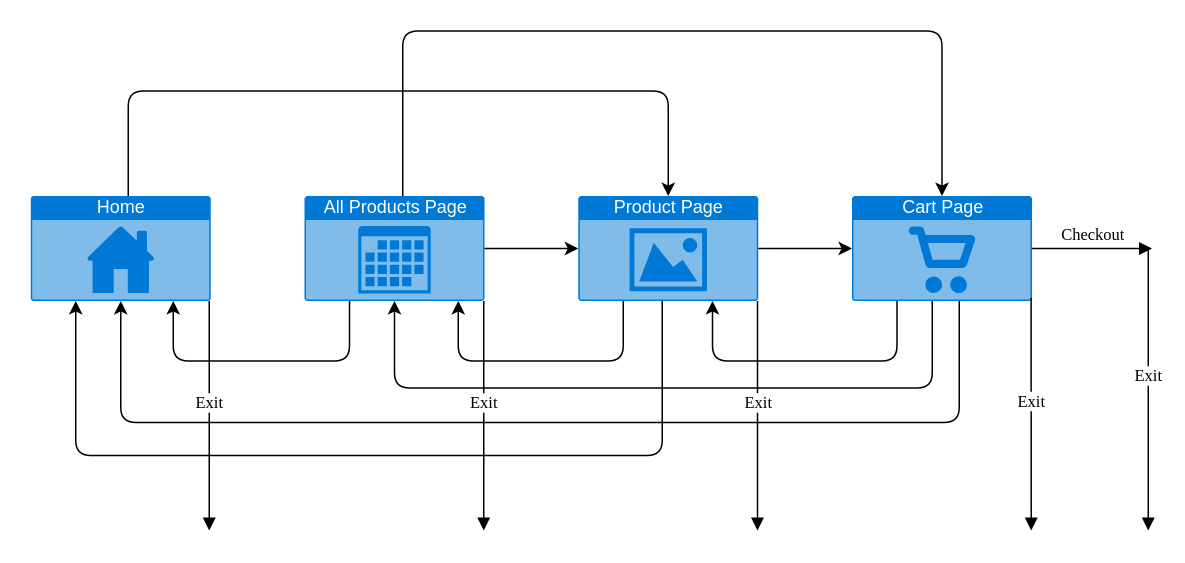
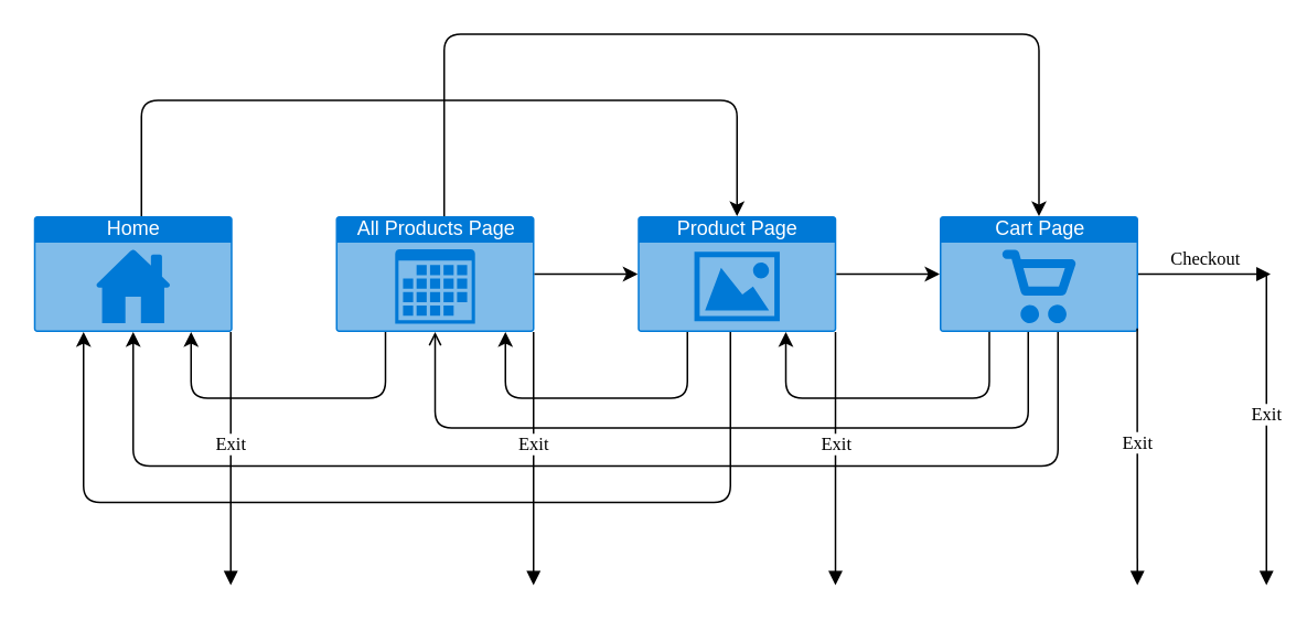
  <mxCell id="0" />
  <mxCell id="1" parent="0" />
  <mxCell id="2" value="Product Page" style="html=1;strokeColor=none;fillColor=#0079D6;labelPosition=center;verticalLabelPosition=middle;verticalAlign=top;align=center;fontSize=12;outlineConnect=0;spacingTop=-6;fontColor=#FFFFFF;shape=mxgraph.sitemap.photo;" parent="1" vertex="1"><mxGeometry x="385" y="130" width="120" height="70" as="geometry" /></mxCell>
  <mxCell id="3" value="Home" style="html=1;strokeColor=none;fillColor=#0079D6;labelPosition=center;verticalLabelPosition=middle;verticalAlign=top;align=center;fontSize=12;outlineConnect=0;spacingTop=-6;fontColor=#FFFFFF;shape=mxgraph.sitemap.home;" parent="1" vertex="1"><mxGeometry x="20" y="130" width="120" height="70" as="geometry" /></mxCell>
  <mxCell id="4" value="All Products Page" style="html=1;strokeColor=none;fillColor=#0079D6;labelPosition=center;verticalLabelPosition=middle;verticalAlign=top;align=center;fontSize=12;outlineConnect=0;spacingTop=-6;fontColor=#FFFFFF;shape=mxgraph.sitemap.calendar;" parent="1" vertex="1"><mxGeometry x="202.5" y="130" width="120" height="70" as="geometry" /></mxCell>
  <mxCell id="5" value="Cart Page" style="html=1;strokeColor=none;fillColor=#0079D6;labelPosition=center;verticalLabelPosition=middle;verticalAlign=top;align=center;fontSize=12;outlineConnect=0;spacingTop=-6;fontColor=#FFFFFF;shape=mxgraph.sitemap.shopping;" parent="1" vertex="1"><mxGeometry x="567.5" y="130" width="120" height="70" as="geometry" /></mxCell>
  <mxCell id="6" value="" style="endArrow=classic;html=1;fontFamily=Times New Roman;exitX=1;exitY=0.5;exitDx=0;exitDy=0;exitPerimeter=0;" parent="1" edge="1"><mxGeometry width="50" height="50" relative="1" as="geometry"><mxPoint x="322.5" y="165" as="sourcePoint" /><mxPoint x="385" y="165" as="targetPoint" /></mxGeometry></mxCell>
  <mxCell id="7" value="" style="endArrow=classic;html=1;fontFamily=Times New Roman;exitX=1;exitY=0.5;exitDx=0;exitDy=0;exitPerimeter=0;" parent="1" edge="1"><mxGeometry width="50" height="50" relative="1" as="geometry"><mxPoint x="505" y="165" as="sourcePoint" /><mxPoint x="567.5" y="165" as="targetPoint" /></mxGeometry></mxCell>
  <mxCell id="8" value="" style="edgeStyle=segmentEdgeStyle;endArrow=classic;html=1;fontFamily=Times New Roman;" parent="1" source="3" target="2" edge="1"><mxGeometry width="50" height="50" relative="1" as="geometry"><mxPoint x="85" y="120" as="sourcePoint" /><mxPoint x="435" y="60" as="targetPoint" /><Array as="points"><mxPoint x="85" y="60" /><mxPoint x="445" y="60" /></Array></mxGeometry></mxCell>
  <mxCell id="9" value="" style="edgeStyle=segmentEdgeStyle;endArrow=classic;html=1;fontFamily=Times New Roman;" parent="1" edge="1" source="4"><mxGeometry width="50" height="50" relative="1" as="geometry"><mxPoint x="262.5" y="130" as="sourcePoint" /><mxPoint x="627.5" y="130" as="targetPoint" /><Array as="points"><mxPoint x="268" y="20" /><mxPoint x="628" y="20" /></Array></mxGeometry></mxCell>
  <mxCell id="10" value="" style="edgeStyle=segmentEdgeStyle;endArrow=classic;html=1;fontFamily=Times New Roman;exitX=0.25;exitY=1;exitDx=0;exitDy=0;exitPerimeter=0;" parent="1" source="4" edge="1"><mxGeometry width="50" height="50" relative="1" as="geometry"><mxPoint x="265" y="240" as="sourcePoint" /><mxPoint x="115" y="200" as="targetPoint" /><Array as="points"><mxPoint x="233" y="240" /><mxPoint x="115" y="240" /><mxPoint x="115" y="200" /></Array></mxGeometry></mxCell>
  <mxCell id="11" value="" style="edgeStyle=segmentEdgeStyle;endArrow=classic;html=1;fontFamily=Times New Roman;exitX=0.25;exitY=1;exitDx=0;exitDy=0;exitPerimeter=0;" parent="1" source="2" edge="1"><mxGeometry width="50" height="50" relative="1" as="geometry"><mxPoint x="467.5" y="200" as="sourcePoint" /><mxPoint x="305" y="200" as="targetPoint" /><Array as="points"><mxPoint x="415" y="240" /><mxPoint x="305" y="240" /></Array></mxGeometry></mxCell>
  <mxCell id="12" value="" style="edgeStyle=segmentEdgeStyle;endArrow=classic;html=1;fontFamily=Times New Roman;entryX=0.5;entryY=1;entryDx=0;entryDy=0;entryPerimeter=0;exitX=0.25;exitY=1;exitDx=0;exitDy=0;exitPerimeter=0;" parent="1" source="5" edge="1"><mxGeometry width="50" height="50" relative="1" as="geometry"><mxPoint x="627.5" y="200" as="sourcePoint" /><mxPoint x="474.5" y="200" as="targetPoint" /><Array as="points"><mxPoint x="598" y="240" /><mxPoint x="475" y="240" /></Array></mxGeometry></mxCell>
- <mxCell id="13" value="" style="edgeStyle=segmentEdgeStyle;endArrow=classic;html=1;fontFamily=Times New Roman;entryX=0.5;entryY=1;entryDx=0;entryDy=0;entryPerimeter=0;" parent="1" source="5" target="4" edge="1"><mxGeometry width="50" height="50" relative="1" as="geometry"><mxPoint x="639" y="200" as="sourcePoint" /><mxPoint x="279" y="209" as="targetPoint" /><Array as="points"><mxPoint x="621" y="258" /><mxPoint x="263" y="258" /></Array></mxGeometry></mxCell>
+ <mxCell id="13" value="" style="edgeStyle=segmentEdgeStyle;endArrow=open;html=1;fontFamily=Times New Roman;entryX=0.5;entryY=1;entryDx=0;entryDy=0;entryPerimeter=0;" parent="1" source="5" target="4" edge="1"><mxGeometry width="50" height="50" relative="1" as="geometry"><mxPoint x="639" y="200" as="sourcePoint" /><mxPoint x="279" y="209" as="targetPoint" /><Array as="points"><mxPoint x="621" y="258" /><mxPoint x="263" y="258" /></Array></mxGeometry></mxCell>
  <mxCell id="14" value="" style="edgeStyle=segmentEdgeStyle;endArrow=classic;html=1;fontFamily=Times New Roman;entryX=0.5;entryY=1;entryDx=0;entryDy=0;entryPerimeter=0;" parent="1" source="5" target="3" edge="1"><mxGeometry width="50" height="50" relative="1" as="geometry"><mxPoint x="630" y="209" as="sourcePoint" /><mxPoint x="272" y="209" as="targetPoint" /><Array as="points"><mxPoint x="639" y="281" /><mxPoint x="80" y="281" /></Array></mxGeometry></mxCell>
  <mxCell id="15" value="" style="edgeStyle=segmentEdgeStyle;endArrow=classic;html=1;fontFamily=Times New Roman;entryX=0.25;entryY=1;entryDx=0;entryDy=0;entryPerimeter=0;" parent="1" source="2" target="3" edge="1"><mxGeometry width="50" height="50" relative="1" as="geometry"><mxPoint x="441" y="245" as="sourcePoint" /><mxPoint x="83" y="245" as="targetPoint" /><Array as="points"><mxPoint x="441" y="303" /><mxPoint x="50" y="303" /></Array></mxGeometry></mxCell>
  <mxCell id="16" value="Checkout" style="html=1;verticalAlign=bottom;endArrow=block;fontFamily=Times New Roman;" parent="1" edge="1"><mxGeometry width="80" relative="1" as="geometry"><mxPoint x="687.5" y="165" as="sourcePoint" /><mxPoint x="767.5" y="165" as="targetPoint" /></mxGeometry></mxCell>
  <mxCell id="17" value="Exit" style="html=1;verticalAlign=bottom;endArrow=block;fontFamily=Times New Roman;" parent="1" edge="1"><mxGeometry width="80" relative="1" as="geometry"><mxPoint x="322" y="200" as="sourcePoint" /><mxPoint x="322" y="353" as="targetPoint" /></mxGeometry></mxCell>
  <mxCell id="18" value="Exit" style="html=1;verticalAlign=bottom;endArrow=block;fontFamily=Times New Roman;exitX=0.995;exitY=0.969;exitDx=0;exitDy=0;exitPerimeter=0;" parent="1" edge="1" source="5"><mxGeometry width="80" relative="1" as="geometry"><mxPoint x="687" y="200" as="sourcePoint" /><mxPoint x="687" y="353" as="targetPoint" /></mxGeometry></mxCell>
  <mxCell id="19" value="Exit" style="html=1;verticalAlign=bottom;endArrow=block;fontFamily=Times New Roman;" parent="1" edge="1"><mxGeometry width="80" relative="1" as="geometry"><mxPoint x="504.5" y="200" as="sourcePoint" /><mxPoint x="504.5" y="353" as="targetPoint" /></mxGeometry></mxCell>
  <mxCell id="20" value="Exit" style="html=1;verticalAlign=bottom;endArrow=block;fontFamily=Times New Roman;" parent="1" edge="1"><mxGeometry width="80" relative="1" as="geometry"><mxPoint x="139" y="200" as="sourcePoint" /><mxPoint x="139" y="353" as="targetPoint" /></mxGeometry></mxCell>
  <mxCell id="21" value="Exit" style="html=1;verticalAlign=bottom;endArrow=block;fontFamily=Times New Roman;" edge="1" parent="1"><mxGeometry width="80" relative="1" as="geometry"><mxPoint x="765" y="164" as="sourcePoint" /><mxPoint x="765" y="353" as="targetPoint" /></mxGeometry></mxCell>
